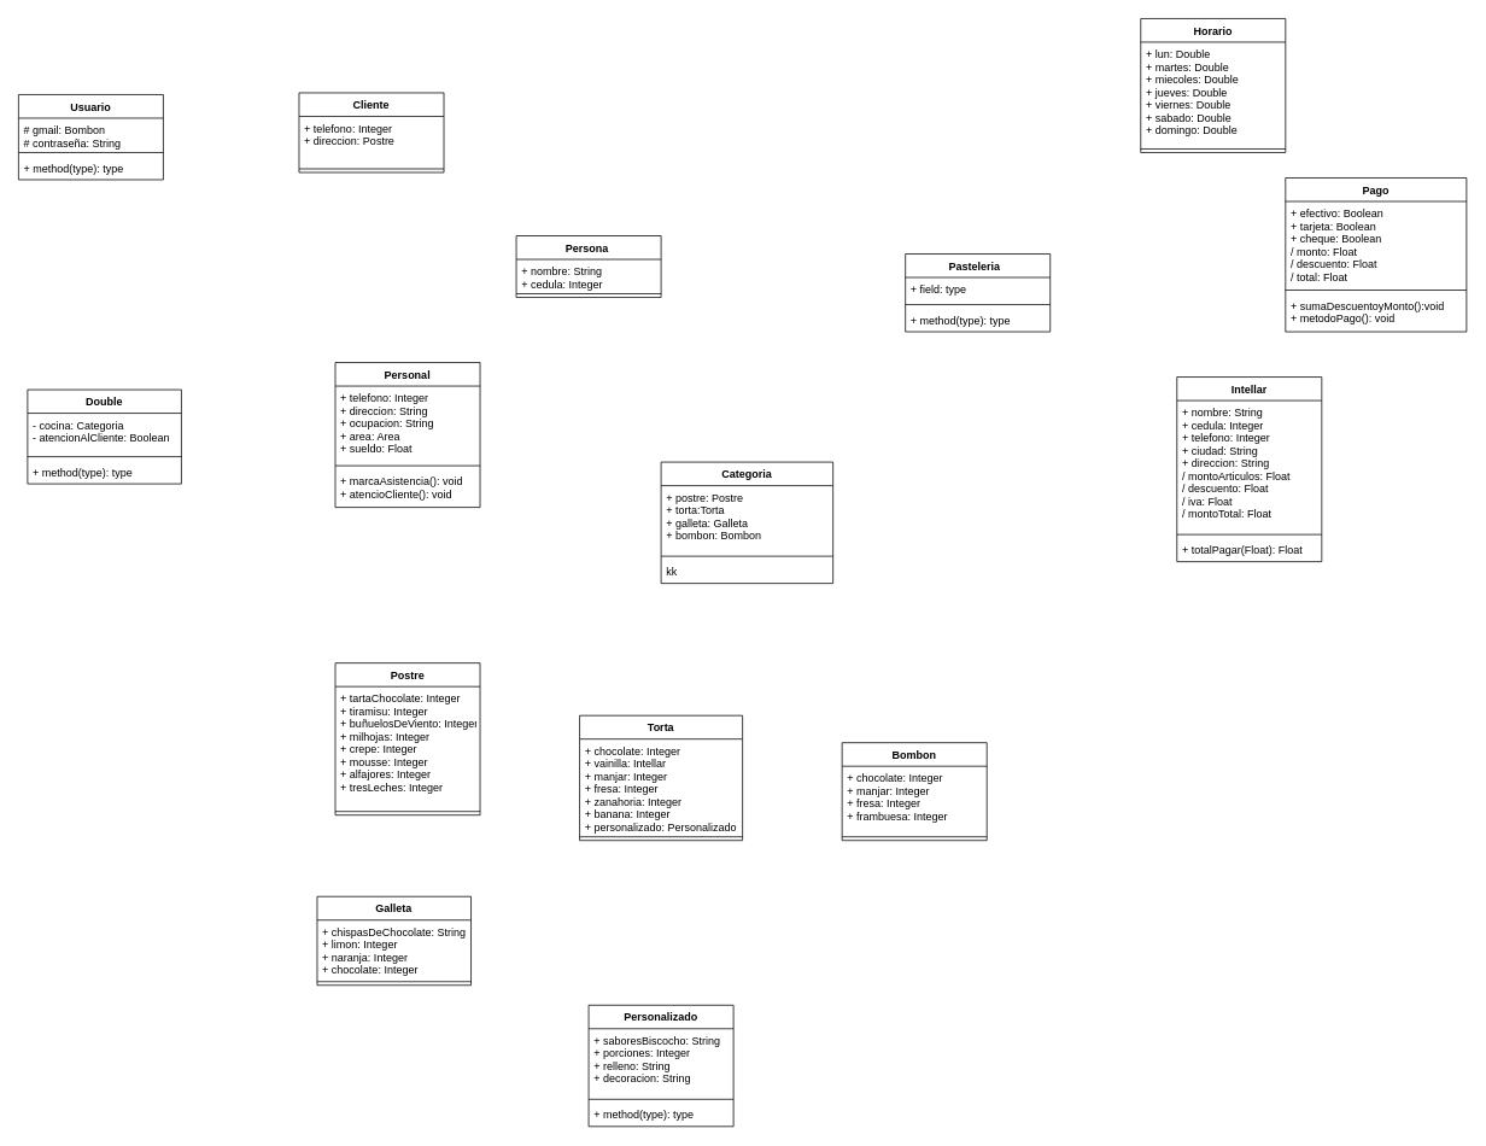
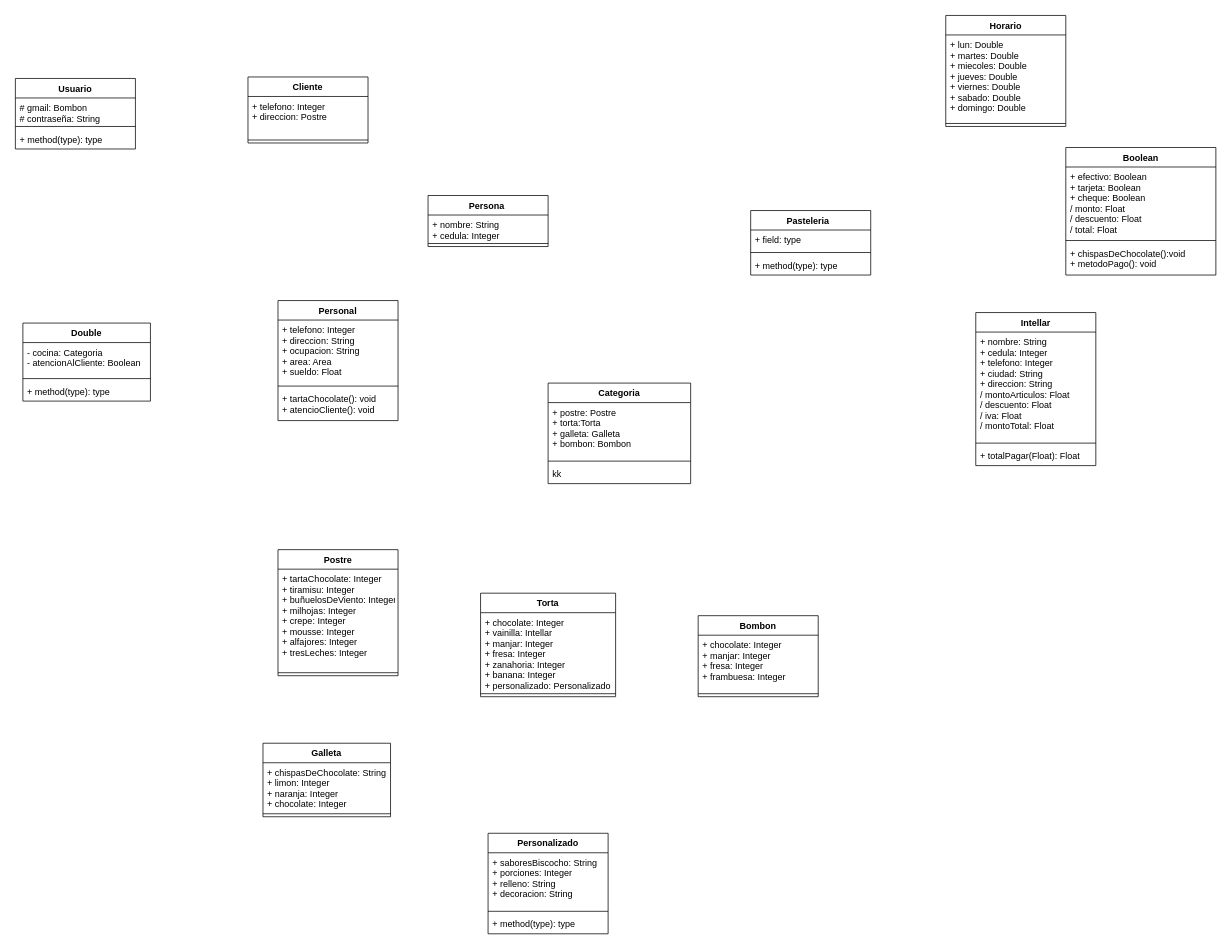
  <mxCell id="0" />
  <mxCell id="1" parent="0" />
  <mxCell id="2" value="Pasteleria  " style="swimlane;fontStyle=1;align=center;verticalAlign=top;childLayout=stackLayout;horizontal=1;startSize=26;horizontalStack=0;resizeParent=1;resizeParentMax=0;resizeLast=0;collapsible=1;marginBottom=0;" parent="1" vertex="1"><mxGeometry x="1000" y="280" width="160" height="86" as="geometry" /></mxCell>
  <mxCell id="3" value="+ field: type" style="text;strokeColor=none;fillColor=none;align=left;verticalAlign=top;spacingLeft=4;spacingRight=4;overflow=hidden;rotatable=0;points=[[0,0.5],[1,0.5]];portConstraint=eastwest;" parent="2" vertex="1"><mxGeometry y="26" width="160" height="26" as="geometry" /></mxCell>
  <mxCell id="4" value="" style="line;strokeWidth=1;fillColor=none;align=left;verticalAlign=middle;spacingTop=-1;spacingLeft=3;spacingRight=3;rotatable=0;labelPosition=right;points=[];portConstraint=eastwest;" parent="2" vertex="1"><mxGeometry y="52" width="160" height="8" as="geometry" /></mxCell>
  <mxCell id="5" value="+ method(type): type" style="text;strokeColor=none;fillColor=none;align=left;verticalAlign=top;spacingLeft=4;spacingRight=4;overflow=hidden;rotatable=0;points=[[0,0.5],[1,0.5]];portConstraint=eastwest;" parent="2" vertex="1"><mxGeometry y="60" width="160" height="26" as="geometry" /></mxCell>
  <mxCell id="6" value="Horario" style="swimlane;fontStyle=1;align=center;verticalAlign=top;childLayout=stackLayout;horizontal=1;startSize=26;horizontalStack=0;resizeParent=1;resizeParentMax=0;resizeLast=0;collapsible=1;marginBottom=0;" parent="1" vertex="1"><mxGeometry x="1260" y="20" width="160" height="148" as="geometry" /></mxCell>
  <mxCell id="7" value="+ lun: Double&#10;+ martes: Double&#10;+ miecoles: Double&#10;+ jueves: Double&#10;+ viernes: Double&#10;+ sabado: Double&#10;+ domingo: Double" style="text;strokeColor=none;fillColor=none;align=left;verticalAlign=top;spacingLeft=4;spacingRight=4;overflow=hidden;rotatable=0;points=[[0,0.5],[1,0.5]];portConstraint=eastwest;" parent="6" vertex="1"><mxGeometry y="26" width="160" height="114" as="geometry" /></mxCell>
  <mxCell id="8" value="" style="line;strokeWidth=1;fillColor=none;align=left;verticalAlign=middle;spacingTop=-1;spacingLeft=3;spacingRight=3;rotatable=0;labelPosition=right;points=[];portConstraint=eastwest;" parent="6" vertex="1"><mxGeometry y="140" width="160" height="8" as="geometry" /></mxCell>
  <mxCell id="9" value="Persona " style="swimlane;fontStyle=1;align=center;verticalAlign=top;childLayout=stackLayout;horizontal=1;startSize=26;horizontalStack=0;resizeParent=1;resizeParentMax=0;resizeLast=0;collapsible=1;marginBottom=0;" parent="1" vertex="1"><mxGeometry x="570" y="260" width="160" height="68" as="geometry" /></mxCell>
  <mxCell id="10" value="+ nombre: String &#10;+ cedula: Integer" style="text;strokeColor=none;fillColor=none;align=left;verticalAlign=top;spacingLeft=4;spacingRight=4;overflow=hidden;rotatable=0;points=[[0,0.5],[1,0.5]];portConstraint=eastwest;" parent="9" vertex="1"><mxGeometry y="26" width="160" height="34" as="geometry" /></mxCell>
  <mxCell id="11" value="" style="line;strokeWidth=1;fillColor=none;align=left;verticalAlign=middle;spacingTop=-1;spacingLeft=3;spacingRight=3;rotatable=0;labelPosition=right;points=[];portConstraint=eastwest;" parent="9" vertex="1"><mxGeometry y="60" width="160" height="8" as="geometry" /></mxCell>
  <mxCell id="12" value="Cliente" style="swimlane;fontStyle=1;align=center;verticalAlign=top;childLayout=stackLayout;horizontal=1;startSize=26;horizontalStack=0;resizeParent=1;resizeParentMax=0;resizeLast=0;collapsible=1;marginBottom=0;" parent="1" vertex="1"><mxGeometry x="330" y="102" width="160" height="88" as="geometry" /></mxCell>
  <mxCell id="13" value="+ telefono: Integer&#10;+ direccion: Postre" style="text;strokeColor=none;fillColor=none;align=left;verticalAlign=top;spacingLeft=4;spacingRight=4;overflow=hidden;rotatable=0;points=[[0,0.5],[1,0.5]];portConstraint=eastwest;" parent="12" vertex="1"><mxGeometry y="26" width="160" height="54" as="geometry" /></mxCell>
  <mxCell id="14" value="" style="line;strokeWidth=1;fillColor=none;align=left;verticalAlign=middle;spacingTop=-1;spacingLeft=3;spacingRight=3;rotatable=0;labelPosition=right;points=[];portConstraint=eastwest;" parent="12" vertex="1"><mxGeometry y="80" width="160" height="8" as="geometry" /></mxCell>
  <mxCell id="15" value="Personal" style="swimlane;fontStyle=1;align=center;verticalAlign=top;childLayout=stackLayout;horizontal=1;startSize=26;horizontalStack=0;resizeParent=1;resizeParentMax=0;resizeLast=0;collapsible=1;marginBottom=0;" parent="1" vertex="1"><mxGeometry x="370" y="400" width="160" height="160" as="geometry" /></mxCell>
  <mxCell id="16" value="+ telefono: Integer&#10;+ direccion: String&#10;+ ocupacion: String&#10;+ area: Area&#10;+ sueldo: Float" style="text;strokeColor=none;fillColor=none;align=left;verticalAlign=top;spacingLeft=4;spacingRight=4;overflow=hidden;rotatable=0;points=[[0,0.5],[1,0.5]];portConstraint=eastwest;" parent="15" vertex="1"><mxGeometry y="26" width="160" height="84" as="geometry" /></mxCell>
  <mxCell id="17" value="" style="line;strokeWidth=1;fillColor=none;align=left;verticalAlign=middle;spacingTop=-1;spacingLeft=3;spacingRight=3;rotatable=0;labelPosition=right;points=[];portConstraint=eastwest;" parent="15" vertex="1"><mxGeometry y="110" width="160" height="8" as="geometry" /></mxCell>
- <mxCell id="18" value="+ marcaAsistencia(): void&#10;+ atencioCliente(): void&#10;" style="text;strokeColor=none;fillColor=none;align=left;verticalAlign=top;spacingLeft=4;spacingRight=4;overflow=hidden;rotatable=0;points=[[0,0.5],[1,0.5]];portConstraint=eastwest;" parent="15" vertex="1"><mxGeometry y="118" width="160" height="42" as="geometry" /></mxCell>
+ <mxCell id="18" value="+ tartaChocolate(): void&#10;+ atencioCliente(): void&#10;" style="text;strokeColor=none;fillColor=none;align=left;verticalAlign=top;spacingLeft=4;spacingRight=4;overflow=hidden;rotatable=0;points=[[0,0.5],[1,0.5]];portConstraint=eastwest;" parent="15" vertex="1"><mxGeometry y="118" width="160" height="42" as="geometry" /></mxCell>
  <mxCell id="19" value="Intellar" style="swimlane;fontStyle=1;align=center;verticalAlign=top;childLayout=stackLayout;horizontal=1;startSize=26;horizontalStack=0;resizeParent=1;resizeParentMax=0;resizeLast=0;collapsible=1;marginBottom=0;" parent="1" vertex="1"><mxGeometry x="1300" y="416" width="160" height="204" as="geometry" /></mxCell>
  <mxCell id="20" value="+ nombre: String &#10;+ cedula: Integer&#10;+ telefono: Integer &#10;+ ciudad: String &#10;+ direccion: String &#10;/ montoArticulos: Float&#10;/ descuento: Float&#10;/ iva: Float&#10;/ montoTotal: Float" style="text;strokeColor=none;fillColor=none;align=left;verticalAlign=top;spacingLeft=4;spacingRight=4;overflow=hidden;rotatable=0;points=[[0,0.5],[1,0.5]];portConstraint=eastwest;" parent="19" vertex="1"><mxGeometry y="26" width="160" height="144" as="geometry" /></mxCell>
  <mxCell id="21" value="" style="line;strokeWidth=1;fillColor=none;align=left;verticalAlign=middle;spacingTop=-1;spacingLeft=3;spacingRight=3;rotatable=0;labelPosition=right;points=[];portConstraint=eastwest;" parent="19" vertex="1"><mxGeometry y="170" width="160" height="8" as="geometry" /></mxCell>
  <mxCell id="22" value="+ totalPagar(Float): Float" style="text;strokeColor=none;fillColor=none;align=left;verticalAlign=top;spacingLeft=4;spacingRight=4;overflow=hidden;rotatable=0;points=[[0,0.5],[1,0.5]];portConstraint=eastwest;" parent="19" vertex="1"><mxGeometry y="178" width="160" height="26" as="geometry" /></mxCell>
- <mxCell id="23" value="Pago" style="swimlane;fontStyle=1;align=center;verticalAlign=top;childLayout=stackLayout;horizontal=1;startSize=26;horizontalStack=0;resizeParent=1;resizeParentMax=0;resizeLast=0;collapsible=1;marginBottom=0;" parent="1" vertex="1"><mxGeometry x="1420" y="196" width="200" height="170" as="geometry" /></mxCell>
+ <mxCell id="23" value="Boolean" style="swimlane;fontStyle=1;align=center;verticalAlign=top;childLayout=stackLayout;horizontal=1;startSize=26;horizontalStack=0;resizeParent=1;resizeParentMax=0;resizeLast=0;collapsible=1;marginBottom=0;" parent="1" vertex="1"><mxGeometry x="1420" y="196" width="200" height="170" as="geometry" /></mxCell>
  <mxCell id="24" value="+ efectivo: Boolean &#10;+ tarjeta: Boolean &#10;+ cheque: Boolean &#10;/ monto: Float&#10;/ descuento: Float&#10;/ total: Float" style="text;strokeColor=none;fillColor=none;align=left;verticalAlign=top;spacingLeft=4;spacingRight=4;overflow=hidden;rotatable=0;points=[[0,0.5],[1,0.5]];portConstraint=eastwest;" parent="23" vertex="1"><mxGeometry y="26" width="200" height="94" as="geometry" /></mxCell>
  <mxCell id="25" value="" style="line;strokeWidth=1;fillColor=none;align=left;verticalAlign=middle;spacingTop=-1;spacingLeft=3;spacingRight=3;rotatable=0;labelPosition=right;points=[];portConstraint=eastwest;" parent="23" vertex="1"><mxGeometry y="120" width="200" height="8" as="geometry" /></mxCell>
- <mxCell id="26" value="+ sumaDescuentoyMonto():void&#10;+ metodoPago(): void" style="text;strokeColor=none;fillColor=none;align=left;verticalAlign=top;spacingLeft=4;spacingRight=4;overflow=hidden;rotatable=0;points=[[0,0.5],[1,0.5]];portConstraint=eastwest;" parent="23" vertex="1"><mxGeometry y="128" width="200" height="42" as="geometry" /></mxCell>
+ <mxCell id="26" value="+ chispasDeChocolate():void&#10;+ metodoPago(): void" style="text;strokeColor=none;fillColor=none;align=left;verticalAlign=top;spacingLeft=4;spacingRight=4;overflow=hidden;rotatable=0;points=[[0,0.5],[1,0.5]];portConstraint=eastwest;" parent="23" vertex="1"><mxGeometry y="128" width="200" height="42" as="geometry" /></mxCell>
  <mxCell id="27" value="Usuario" style="swimlane;fontStyle=1;align=center;verticalAlign=top;childLayout=stackLayout;horizontal=1;startSize=26;horizontalStack=0;resizeParent=1;resizeParentMax=0;resizeLast=0;collapsible=1;marginBottom=0;" parent="1" vertex="1"><mxGeometry x="20" y="104" width="160" height="94" as="geometry" /></mxCell>
  <mxCell id="28" value="# gmail: Bombon &#10;# contraseña: String" style="text;strokeColor=none;fillColor=none;align=left;verticalAlign=top;spacingLeft=4;spacingRight=4;overflow=hidden;rotatable=0;points=[[0,0.5],[1,0.5]];portConstraint=eastwest;" parent="27" vertex="1"><mxGeometry y="26" width="160" height="34" as="geometry" /></mxCell>
  <mxCell id="29" value="" style="line;strokeWidth=1;fillColor=none;align=left;verticalAlign=middle;spacingTop=-1;spacingLeft=3;spacingRight=3;rotatable=0;labelPosition=right;points=[];portConstraint=eastwest;" parent="27" vertex="1"><mxGeometry y="60" width="160" height="8" as="geometry" /></mxCell>
  <mxCell id="30" value="+ method(type): type" style="text;strokeColor=none;fillColor=none;align=left;verticalAlign=top;spacingLeft=4;spacingRight=4;overflow=hidden;rotatable=0;points=[[0,0.5],[1,0.5]];portConstraint=eastwest;" parent="27" vertex="1"><mxGeometry y="68" width="160" height="26" as="geometry" /></mxCell>
  <mxCell id="31" value="Double" style="swimlane;fontStyle=1;align=center;verticalAlign=top;childLayout=stackLayout;horizontal=1;startSize=26;horizontalStack=0;resizeParent=1;resizeParentMax=0;resizeLast=0;collapsible=1;marginBottom=0;" parent="1" vertex="1"><mxGeometry x="30" y="430" width="170" height="104" as="geometry" /></mxCell>
  <mxCell id="32" value="- cocina: Categoria&#10;- atencionAlCliente: Boolean&#10;" style="text;strokeColor=none;fillColor=none;align=left;verticalAlign=top;spacingLeft=4;spacingRight=4;overflow=hidden;rotatable=0;points=[[0,0.5],[1,0.5]];portConstraint=eastwest;" parent="31" vertex="1"><mxGeometry y="26" width="170" height="44" as="geometry" /></mxCell>
  <mxCell id="33" value="" style="line;strokeWidth=1;fillColor=none;align=left;verticalAlign=middle;spacingTop=-1;spacingLeft=3;spacingRight=3;rotatable=0;labelPosition=right;points=[];portConstraint=eastwest;" parent="31" vertex="1"><mxGeometry y="70" width="170" height="8" as="geometry" /></mxCell>
  <mxCell id="34" value="+ method(type): type" style="text;strokeColor=none;fillColor=none;align=left;verticalAlign=top;spacingLeft=4;spacingRight=4;overflow=hidden;rotatable=0;points=[[0,0.5],[1,0.5]];portConstraint=eastwest;" parent="31" vertex="1"><mxGeometry y="78" width="170" height="26" as="geometry" /></mxCell>
  <mxCell id="35" value="Categoria" style="swimlane;fontStyle=1;align=center;verticalAlign=top;childLayout=stackLayout;horizontal=1;startSize=26;horizontalStack=0;resizeParent=1;resizeParentMax=0;resizeLast=0;collapsible=1;marginBottom=0;" parent="1" vertex="1"><mxGeometry x="730" y="510" width="190" height="134" as="geometry" /></mxCell>
  <mxCell id="36" value="+ postre: Postre &#10;+ torta:Torta&#10;+ galleta: Galleta&#10;+ bombon: Bombon &#10;" style="text;strokeColor=none;fillColor=none;align=left;verticalAlign=top;spacingLeft=4;spacingRight=4;overflow=hidden;rotatable=0;points=[[0,0.5],[1,0.5]];portConstraint=eastwest;" parent="35" vertex="1"><mxGeometry y="26" width="190" height="74" as="geometry" /></mxCell>
  <mxCell id="37" value="" style="line;strokeWidth=1;fillColor=none;align=left;verticalAlign=middle;spacingTop=-1;spacingLeft=3;spacingRight=3;rotatable=0;labelPosition=right;points=[];portConstraint=eastwest;" parent="35" vertex="1"><mxGeometry y="100" width="190" height="8" as="geometry" /></mxCell>
  <mxCell id="38" value="kk&#10;" style="text;strokeColor=none;fillColor=none;align=left;verticalAlign=top;spacingLeft=4;spacingRight=4;overflow=hidden;rotatable=0;points=[[0,0.5],[1,0.5]];portConstraint=eastwest;" parent="35" vertex="1"><mxGeometry y="108" width="190" height="26" as="geometry" /></mxCell>
  <mxCell id="39" value="Postre" style="swimlane;fontStyle=1;align=center;verticalAlign=top;childLayout=stackLayout;horizontal=1;startSize=26;horizontalStack=0;resizeParent=1;resizeParentMax=0;resizeLast=0;collapsible=1;marginBottom=0;" parent="1" vertex="1"><mxGeometry x="370" y="732" width="160" height="168" as="geometry" /></mxCell>
  <mxCell id="40" value="+ tartaChocolate: Integer&#10;+ tiramisu: Integer&#10;+ buñuelosDeViento: Integer&#10;+ milhojas: Integer&#10;+ crepe: Integer&#10;+ mousse: Integer&#10;+ alfajores: Integer&#10;+ tresLeches: Integer" style="text;strokeColor=none;fillColor=none;align=left;verticalAlign=top;spacingLeft=4;spacingRight=4;overflow=hidden;rotatable=0;points=[[0,0.5],[1,0.5]];portConstraint=eastwest;" parent="39" vertex="1"><mxGeometry y="26" width="160" height="134" as="geometry" /></mxCell>
  <mxCell id="41" value="" style="line;strokeWidth=1;fillColor=none;align=left;verticalAlign=middle;spacingTop=-1;spacingLeft=3;spacingRight=3;rotatable=0;labelPosition=right;points=[];portConstraint=eastwest;" parent="39" vertex="1"><mxGeometry y="160" width="160" height="8" as="geometry" /></mxCell>
  <mxCell id="42" value="Torta" style="swimlane;fontStyle=1;align=center;verticalAlign=top;childLayout=stackLayout;horizontal=1;startSize=26;horizontalStack=0;resizeParent=1;resizeParentMax=0;resizeLast=0;collapsible=1;marginBottom=0;" parent="1" vertex="1"><mxGeometry x="640" y="790" width="180" height="138" as="geometry" /></mxCell>
  <mxCell id="43" value="+ chocolate: Integer&#10;+ vainilla: Intellar &#10;+ manjar: Integer &#10;+ fresa: Integer&#10;+ zanahoria: Integer&#10;+ banana: Integer&#10;+ personalizado: Personalizado&#10;" style="text;strokeColor=none;fillColor=none;align=left;verticalAlign=top;spacingLeft=4;spacingRight=4;overflow=hidden;rotatable=0;points=[[0,0.5],[1,0.5]];portConstraint=eastwest;" parent="42" vertex="1"><mxGeometry y="26" width="180" height="104" as="geometry" /></mxCell>
  <mxCell id="44" value="" style="line;strokeWidth=1;fillColor=none;align=left;verticalAlign=middle;spacingTop=-1;spacingLeft=3;spacingRight=3;rotatable=0;labelPosition=right;points=[];portConstraint=eastwest;" parent="42" vertex="1"><mxGeometry y="130" width="180" height="8" as="geometry" /></mxCell>
  <mxCell id="45" value="Personalizado" style="swimlane;fontStyle=1;align=center;verticalAlign=top;childLayout=stackLayout;horizontal=1;startSize=26;horizontalStack=0;resizeParent=1;resizeParentMax=0;resizeLast=0;collapsible=1;marginBottom=0;" parent="1" vertex="1"><mxGeometry x="650" y="1110" width="160" height="134" as="geometry" /></mxCell>
  <mxCell id="46" value="+ saboresBiscocho: String &#10;+ porciones: Integer &#10;+ relleno: String &#10;+ decoracion: String &#10;" style="text;strokeColor=none;fillColor=none;align=left;verticalAlign=top;spacingLeft=4;spacingRight=4;overflow=hidden;rotatable=0;points=[[0,0.5],[1,0.5]];portConstraint=eastwest;" parent="45" vertex="1"><mxGeometry y="26" width="160" height="74" as="geometry" /></mxCell>
  <mxCell id="47" value="" style="line;strokeWidth=1;fillColor=none;align=left;verticalAlign=middle;spacingTop=-1;spacingLeft=3;spacingRight=3;rotatable=0;labelPosition=right;points=[];portConstraint=eastwest;" parent="45" vertex="1"><mxGeometry y="100" width="160" height="8" as="geometry" /></mxCell>
  <mxCell id="48" value="+ method(type): type" style="text;strokeColor=none;fillColor=none;align=left;verticalAlign=top;spacingLeft=4;spacingRight=4;overflow=hidden;rotatable=0;points=[[0,0.5],[1,0.5]];portConstraint=eastwest;" parent="45" vertex="1"><mxGeometry y="108" width="160" height="26" as="geometry" /></mxCell>
  <mxCell id="49" value="Galleta" style="swimlane;fontStyle=1;align=center;verticalAlign=top;childLayout=stackLayout;horizontal=1;startSize=26;horizontalStack=0;resizeParent=1;resizeParentMax=0;resizeLast=0;collapsible=1;marginBottom=0;" parent="1" vertex="1"><mxGeometry x="350" y="990" width="170" height="98" as="geometry" /></mxCell>
  <mxCell id="50" value="+ chispasDeChocolate: String &#10;+ limon: Integer &#10;+ naranja: Integer &#10;+ chocolate: Integer " style="text;strokeColor=none;fillColor=none;align=left;verticalAlign=top;spacingLeft=4;spacingRight=4;overflow=hidden;rotatable=0;points=[[0,0.5],[1,0.5]];portConstraint=eastwest;" parent="49" vertex="1"><mxGeometry y="26" width="170" height="64" as="geometry" /></mxCell>
  <mxCell id="51" value="" style="line;strokeWidth=1;fillColor=none;align=left;verticalAlign=middle;spacingTop=-1;spacingLeft=3;spacingRight=3;rotatable=0;labelPosition=right;points=[];portConstraint=eastwest;" parent="49" vertex="1"><mxGeometry y="90" width="170" height="8" as="geometry" /></mxCell>
  <mxCell id="52" value="Bombon" style="swimlane;fontStyle=1;align=center;verticalAlign=top;childLayout=stackLayout;horizontal=1;startSize=26;horizontalStack=0;resizeParent=1;resizeParentMax=0;resizeLast=0;collapsible=1;marginBottom=0;" parent="1" vertex="1"><mxGeometry x="930" y="820" width="160" height="108" as="geometry" /></mxCell>
  <mxCell id="53" value="+ chocolate: Integer &#10;+ manjar: Integer &#10;+ fresa: Integer &#10;+ frambuesa: Integer &#10;" style="text;strokeColor=none;fillColor=none;align=left;verticalAlign=top;spacingLeft=4;spacingRight=4;overflow=hidden;rotatable=0;points=[[0,0.5],[1,0.5]];portConstraint=eastwest;" parent="52" vertex="1"><mxGeometry y="26" width="160" height="74" as="geometry" /></mxCell>
  <mxCell id="54" value="" style="line;strokeWidth=1;fillColor=none;align=left;verticalAlign=middle;spacingTop=-1;spacingLeft=3;spacingRight=3;rotatable=0;labelPosition=right;points=[];portConstraint=eastwest;" parent="52" vertex="1"><mxGeometry y="100" width="160" height="8" as="geometry" /></mxCell>
